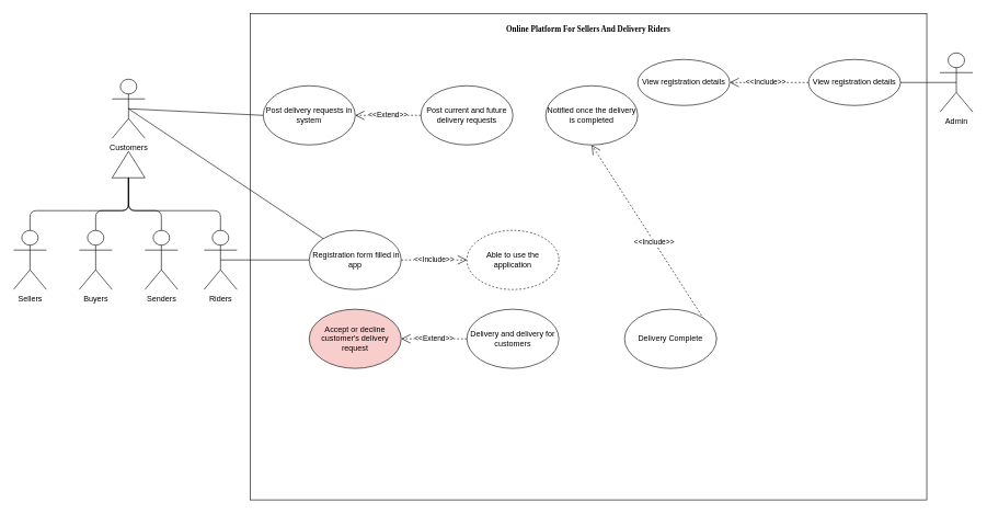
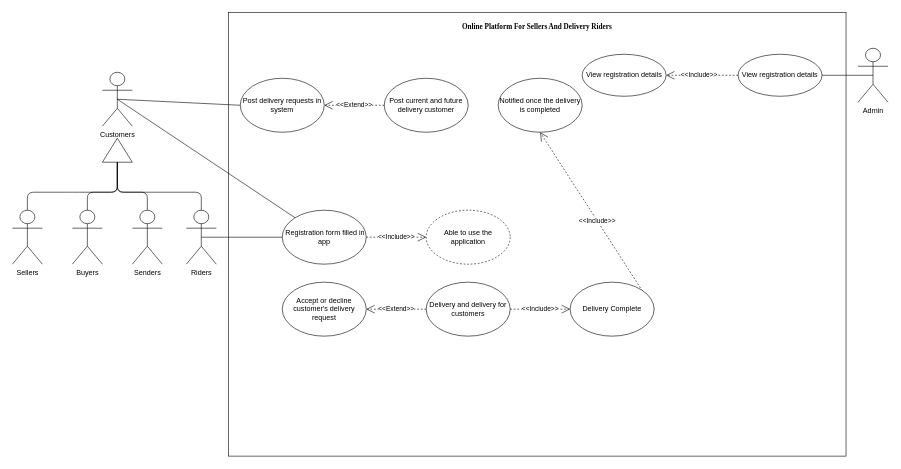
  <mxCell id="0" />
  <mxCell id="1" parent="0" />
  <mxCell id="2" value="Admin" style="shape=umlActor;verticalLabelPosition=bottom;verticalAlign=top;html=1;" parent="1" vertex="1"><mxGeometry x="1430" y="80" width="50" height="90" as="geometry" /></mxCell>
  <mxCell id="3" value="Sellers" style="shape=umlActor;verticalLabelPosition=bottom;verticalAlign=top;html=1;" parent="1" vertex="1"><mxGeometry y="350" width="50" height="90" as="geometry" x="20" /></mxCell>
  <mxCell id="4" value="Senders" style="shape=umlActor;verticalLabelPosition=bottom;verticalAlign=top;html=1;" parent="1" vertex="1"><mxGeometry x="220" y="350" width="50" height="90" as="geometry" /></mxCell>
  <mxCell id="5" value="Customers" style="shape=umlActor;verticalLabelPosition=bottom;verticalAlign=top;html=1;" parent="1" vertex="1"><mxGeometry x="170" y="120" width="50" height="90" as="geometry" /></mxCell>
  <mxCell id="6" value="Riders" style="shape=umlActor;verticalLabelPosition=bottom;verticalAlign=top;html=1;" parent="1" vertex="1"><mxGeometry x="310" y="350" width="50" height="90" as="geometry" /></mxCell>
  <mxCell id="7" value="Buyers" style="shape=umlActor;verticalLabelPosition=bottom;verticalAlign=top;html=1;" parent="1" vertex="1"><mxGeometry x="120" y="350" width="50" height="90" as="geometry" /></mxCell>
  <mxCell id="8" value="" style="triangle;whiteSpace=wrap;html=1;horizontal=1;verticalAlign=top;direction=north;" parent="1" vertex="1"><mxGeometry x="170" y="230" width="50" height="40" as="geometry" /></mxCell>
  <mxCell id="9" value="&lt;p style=&quot;margin: 0px ; margin-top: 4px ; text-align: center&quot;&gt;&lt;br&gt;&lt;span style=&quot;font-family: &amp;#34;verdana&amp;#34; ; font-weight: 700&quot;&gt;Online Platform For Sellers And Delivery Riders&lt;/span&gt;&lt;br&gt;&lt;/p&gt;" style="verticalAlign=top;align=left;overflow=fill;fontSize=12;fontFamily=Helvetica;html=1;" parent="1" vertex="1"><mxGeometry x="380" y="20" width="1030" height="740" as="geometry" /></mxCell>
  <mxCell id="10" value="View registration details" style="ellipse;whiteSpace=wrap;html=1;" parent="1" vertex="1"><mxGeometry x="1230" y="90" width="140" height="70" as="geometry" /></mxCell>
  <mxCell id="11" value="" style="endArrow=none;html=1;entryX=0.5;entryY=0.5;entryDx=0;entryDy=0;entryPerimeter=0;exitX=1;exitY=0.5;exitDx=0;exitDy=0;" parent="1" source="10" target="2" edge="1"><mxGeometry width="50" height="50" relative="1" as="geometry"><mxPoint x="880" y="280" as="sourcePoint" /><mxPoint x="930" y="230" as="targetPoint" /></mxGeometry></mxCell>
  <mxCell id="12" value="" style="endArrow=none;html=1;exitX=0.5;exitY=0.5;exitDx=0;exitDy=0;exitPerimeter=0;entryX=0;entryY=0.5;entryDx=0;entryDy=0;" parent="1" source="6" target="13" edge="1"><mxGeometry width="50" height="50" relative="1" as="geometry"><mxPoint x="970" y="370" as="sourcePoint" /><mxPoint x="1020" y="320" as="targetPoint" /></mxGeometry></mxCell>
  <mxCell id="13" value="&amp;nbsp;Registration form filled in app" style="ellipse;whiteSpace=wrap;html=1;" parent="1" vertex="1"><mxGeometry x="470" y="350" width="140" height="90" as="geometry" /></mxCell>
  <mxCell id="14" value="View registration details" style="ellipse;whiteSpace=wrap;html=1;" parent="1" vertex="1"><mxGeometry x="970" y="90" width="140" height="70" as="geometry" /></mxCell>
- <mxCell id="15" value="Post current and future delivery requests" style="ellipse;whiteSpace=wrap;html=1;" parent="1" vertex="1"><mxGeometry x="640" y="130" width="140" height="90" as="geometry" /></mxCell>
+ <mxCell id="15" value="Post current and future delivery customer" style="ellipse;whiteSpace=wrap;html=1;" parent="1" vertex="1"><mxGeometry x="640" y="130" width="140" height="90" as="geometry" /></mxCell>
  <mxCell id="16" value="Post delivery requests in system" style="ellipse;whiteSpace=wrap;html=1;" parent="1" vertex="1"><mxGeometry x="400" y="130" width="140" height="90" as="geometry" /></mxCell>
  <mxCell id="17" value="&amp;lt;&amp;lt;Extend&amp;gt;&amp;gt;" style="endArrow=open;endSize=12;dashed=1;html=1;exitX=0;exitY=0.5;exitDx=0;exitDy=0;entryX=1;entryY=0.5;entryDx=0;entryDy=0;" parent="1" source="15" target="16" edge="1"><mxGeometry width="160" relative="1" as="geometry"><mxPoint x="630" y="230" as="sourcePoint" /><mxPoint x="790" y="230" as="targetPoint" /></mxGeometry></mxCell>
  <mxCell id="18" value="Able to use the application" style="ellipse;whiteSpace=wrap;html=1;dashed=1;" parent="1" vertex="1"><mxGeometry x="710" y="350" width="140" height="90" as="geometry" /></mxCell>
  <mxCell id="19" value="&amp;lt;&amp;lt;Include&amp;gt;&amp;gt;" style="endArrow=open;endSize=12;dashed=1;html=1;exitX=1;exitY=0.5;exitDx=0;exitDy=0;entryX=0;entryY=0.5;entryDx=0;entryDy=0;" parent="1" source="13" target="18" edge="1"><mxGeometry width="160" relative="1" as="geometry"><mxPoint x="730" y="349.31" as="sourcePoint" /><mxPoint x="620" y="349.31" as="targetPoint" /><Array as="points" /></mxGeometry></mxCell>
- <mxCell id="20" value="Accept or decline customer's delivery request" style="ellipse;whiteSpace=wrap;html=1;fillColor=#f8cecc;" parent="1" vertex="1"><mxGeometry x="470" y="470" width="140" height="90" as="geometry" /></mxCell>
+ <mxCell id="20" value="Accept or decline customer's delivery request" style="ellipse;whiteSpace=wrap;html=1;" parent="1" vertex="1"><mxGeometry x="470" y="470" width="140" height="90" as="geometry" /></mxCell>
  <mxCell id="21" value="&amp;lt;&amp;lt;Include&amp;gt;&amp;gt;" style="endArrow=open;endSize=12;dashed=1;html=1;exitX=0;exitY=0.5;exitDx=0;exitDy=0;entryX=1;entryY=0.5;entryDx=0;entryDy=0;" parent="1" source="10" target="14" edge="1"><mxGeometry x="0.077" width="160" relative="1" as="geometry"><mxPoint x="950" y="170" as="sourcePoint" /><mxPoint x="1110" y="170" as="targetPoint" /><mxPoint as="offset" /></mxGeometry></mxCell>
  <mxCell id="22" value="Delivery and delivery for customers" style="ellipse;whiteSpace=wrap;html=1;" parent="1" vertex="1"><mxGeometry x="710" y="470" width="140" height="90" as="geometry" /></mxCell>
  <mxCell id="23" value="" style="endArrow=none;html=1;exitX=0.5;exitY=0;exitDx=0;exitDy=0;exitPerimeter=0;entryX=0;entryY=0.5;entryDx=0;entryDy=0;" parent="1" source="6" target="8" edge="1"><mxGeometry width="50" height="50" relative="1" as="geometry"><mxPoint x="320" y="320" as="sourcePoint" /><mxPoint x="220" y="230" as="targetPoint" /><Array as="points"><mxPoint x="335" y="320" /><mxPoint x="195" y="320" /></Array></mxGeometry></mxCell>
  <mxCell id="24" value="" style="endArrow=none;html=1;exitX=0.5;exitY=0;exitDx=0;exitDy=0;exitPerimeter=0;entryX=0;entryY=0.5;entryDx=0;entryDy=0;" parent="1" source="3" target="8" edge="1"><mxGeometry width="50" height="50" relative="1" as="geometry"><mxPoint x="50" y="270" as="sourcePoint" /><mxPoint x="100" y="220" as="targetPoint" /><Array as="points"><mxPoint x="45" y="320" /><mxPoint x="120" y="320" /><mxPoint x="195" y="320" /></Array></mxGeometry></mxCell>
  <mxCell id="25" value="" style="endArrow=none;html=1;exitX=0.5;exitY=0;exitDx=0;exitDy=0;exitPerimeter=0;entryX=0;entryY=0.5;entryDx=0;entryDy=0;" parent="1" source="7" target="8" edge="1"><mxGeometry width="50" height="50" relative="1" as="geometry"><mxPoint x="420" y="290" as="sourcePoint" /><mxPoint x="470" y="240" as="targetPoint" /><Array as="points"><mxPoint x="145" y="320" /><mxPoint x="195" y="320" /></Array></mxGeometry></mxCell>
  <mxCell id="26" value="" style="endArrow=none;html=1;exitX=0.5;exitY=0;exitDx=0;exitDy=0;exitPerimeter=0;entryX=0;entryY=0.5;entryDx=0;entryDy=0;" parent="1" source="4" target="8" edge="1"><mxGeometry width="50" height="50" relative="1" as="geometry"><mxPoint x="50" y="220" as="sourcePoint" /><mxPoint x="100" y="170" as="targetPoint" /><Array as="points"><mxPoint x="245" y="320" /><mxPoint x="195" y="320" /></Array></mxGeometry></mxCell>
  <mxCell id="27" value="" style="endArrow=none;html=1;entryX=0;entryY=0.5;entryDx=0;entryDy=0;exitX=0.5;exitY=0.5;exitDx=0;exitDy=0;exitPerimeter=0;" parent="1" source="5" target="16" edge="1"><mxGeometry width="50" height="50" relative="1" as="geometry"><mxPoint x="290" y="210" as="sourcePoint" /><mxPoint x="340" y="160" as="targetPoint" /></mxGeometry></mxCell>
  <mxCell id="28" value="" style="endArrow=none;html=1;exitX=0.5;exitY=0.5;exitDx=0;exitDy=0;exitPerimeter=0;" parent="1" source="5" target="13" edge="1"><mxGeometry width="50" height="50" relative="1" as="geometry"><mxPoint x="240" y="280" as="sourcePoint" /><mxPoint x="290" y="230" as="targetPoint" /></mxGeometry></mxCell>
  <mxCell id="29" value="&amp;lt;&amp;lt;Extend&amp;gt;&amp;gt;" style="endArrow=open;endSize=12;dashed=1;html=1;exitX=0;exitY=0.5;exitDx=0;exitDy=0;entryX=1;entryY=0.5;entryDx=0;entryDy=0;" parent="1" source="22" target="20" edge="1"><mxGeometry width="160" relative="1" as="geometry"><mxPoint x="210" y="580" as="sourcePoint" /><mxPoint x="370" y="580" as="targetPoint" /></mxGeometry></mxCell>
  <mxCell id="30" value="&amp;lt;&amp;lt;Include&amp;gt;&amp;gt;" style="endArrow=open;endSize=12;dashed=1;html=1;exitX=1;exitY=0.5;exitDx=0;exitDy=0;entryX=0.5;entryY=1;entryDx=0;entryDy=0;" edge="1" parent="1" source="32" target="31"><mxGeometry width="160" relative="1" as="geometry"><mxPoint x="900" y="430" as="sourcePoint" /><mxPoint x="1060" y="430" as="targetPoint" /></mxGeometry></mxCell>
  <mxCell id="31" value="Notified once the delivery is completed" style="ellipse;whiteSpace=wrap;html=1;" vertex="1" parent="1"><mxGeometry x="830" y="130" width="140" height="90" as="geometry" /></mxCell>
  <mxCell id="32" value="Delivery Complete" style="ellipse;whiteSpace=wrap;html=1;" vertex="1" parent="1"><mxGeometry x="950" y="470" width="140" height="90" as="geometry" /></mxCell>
+ <mxCell id="33" value="&amp;lt;&amp;lt;Include&amp;gt;&amp;gt;" style="endArrow=open;endSize=12;dashed=1;html=1;exitX=1;exitY=0.5;exitDx=0;exitDy=0;entryX=0;entryY=0.5;entryDx=0;entryDy=0;" edge="1" parent="1" source="22" target="32"><mxGeometry width="160" relative="1" as="geometry"><mxPoint x="860" y="430" as="sourcePoint" /><mxPoint x="1020" y="430" as="targetPoint" /></mxGeometry></mxCell>
